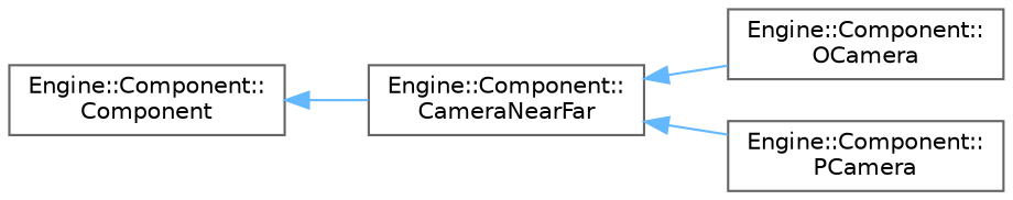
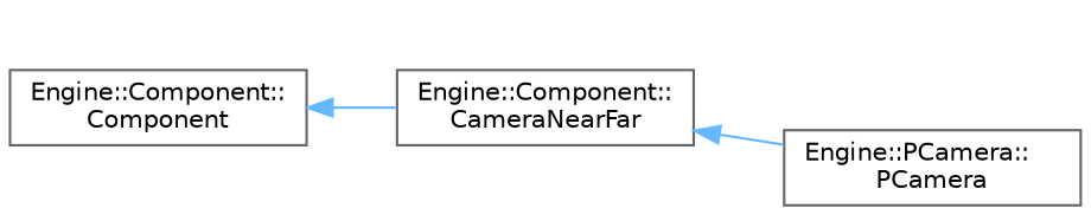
  digraph {
    rankdir=LR
    node [color=grey40 fillcolor=white fontname=Helvetica fontsize=10 shape=box style=filled]
    edge [color=steelblue1 dir=back fontname=Helvetica fontsize=10 labelfontname=Helvetica labelfontsize=10 style=solid]
    n1 [height=0.2 label="Engine::Component::\lComponent" width=0.4]
    n2 [height=0.2 label="Engine::Component::\lCameraNearFar" width=0.4]
-   n3 [height=0.2 label="Engine::Component::\lOCamera" width=0.4]
-   n4 [height=0.2 label="Engine::Component::\lPCamera" width=0.4]
+   n4 [height=0.2 label="Engine::PCamera::\lPCamera" width=0.4]
    n1 -> n2
-   n2 -> n3
    n2 -> n4
  }
